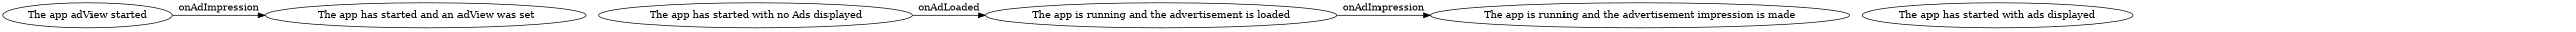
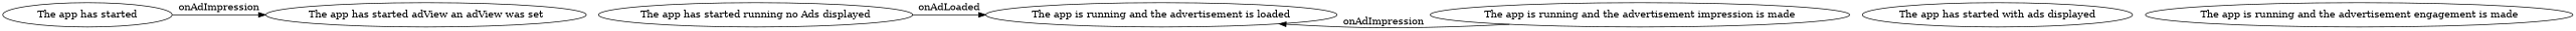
  digraph {
    edge [constraint=false]
-   n1 [label="The app adView started"]
-   n2 [label="The app has started and an adView was set"]
-   n3 [label="The app has started with no Ads displayed"]
+   n1 [label="The app has started"]
+   n2 [label="The app has started adView an adView was set"]
+   n3 [label="The app has started running no Ads displayed"]
    n4 [label="The app is running and the advertisement is loaded"]
    n5 [label="The app is running and the advertisement impression is made"]
    n6 [label="The app has started with ads displayed"]
+   n7 [label="The app is running and the advertisement engagement is made"]
    n1 -> n2 [label=onAdImpression]
    n3 -> n4 [label=onAdLoaded]
-   n4 -> n5 [label=onAdImpression]
+   n5 -> n4 [label=onAdImpression]
  }
